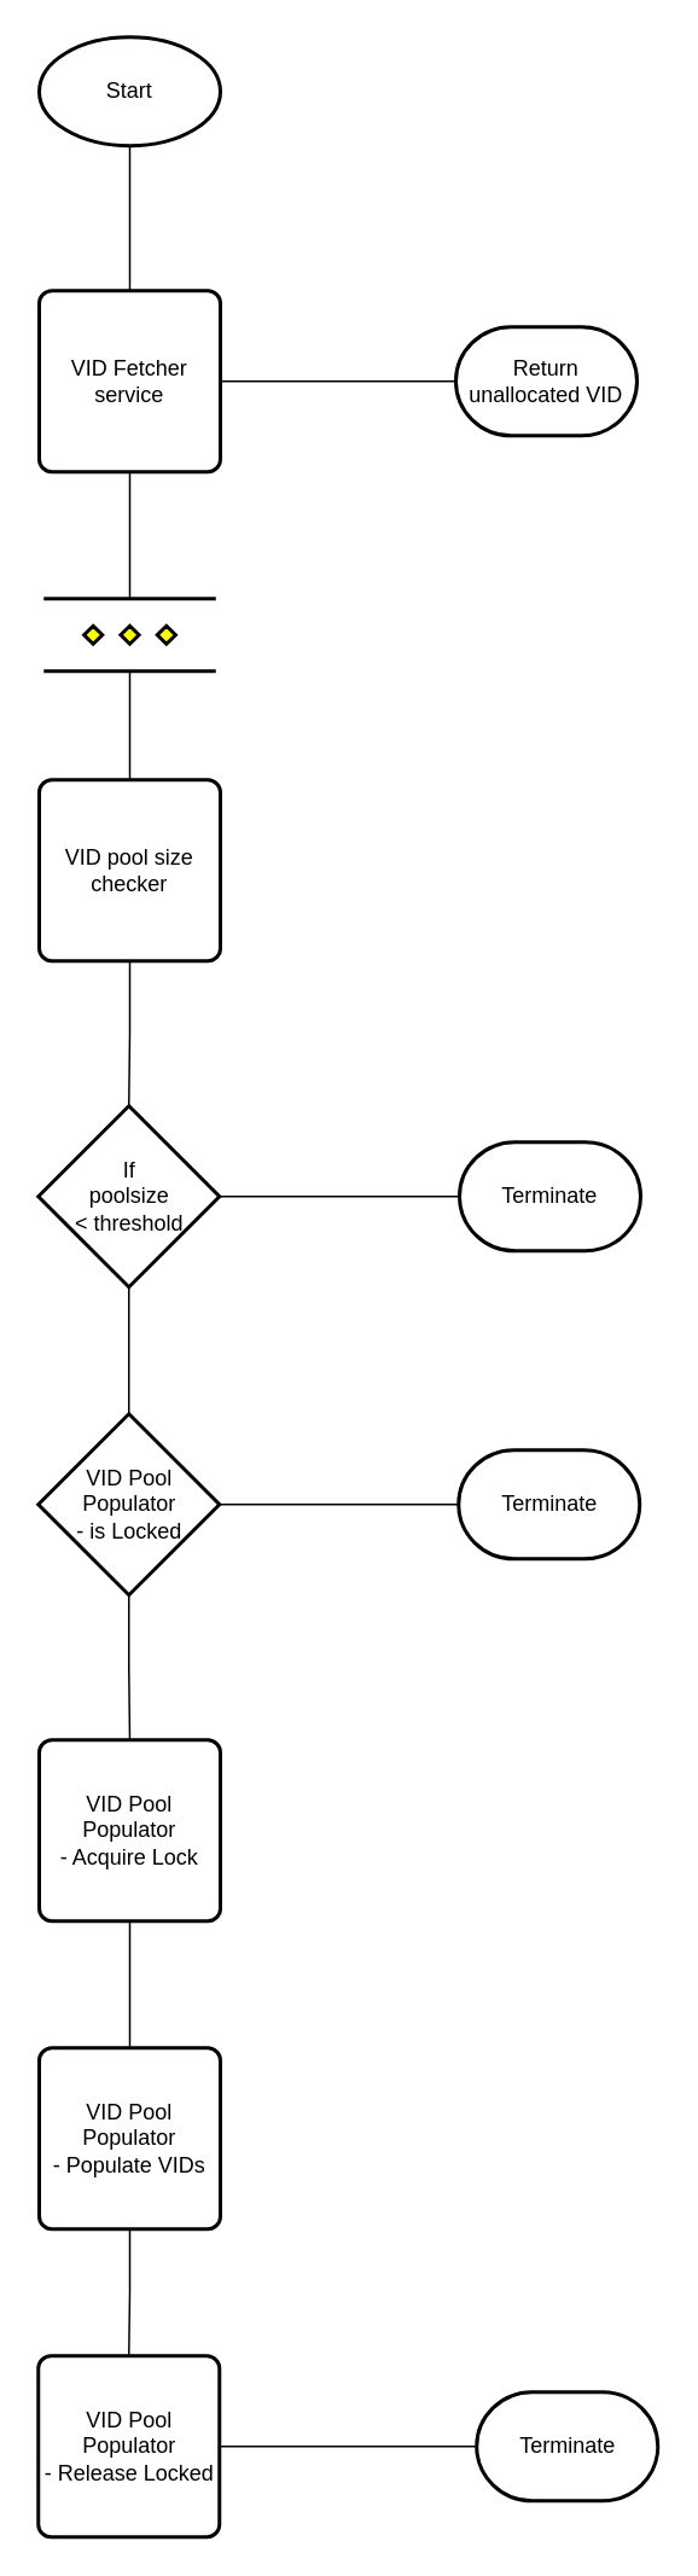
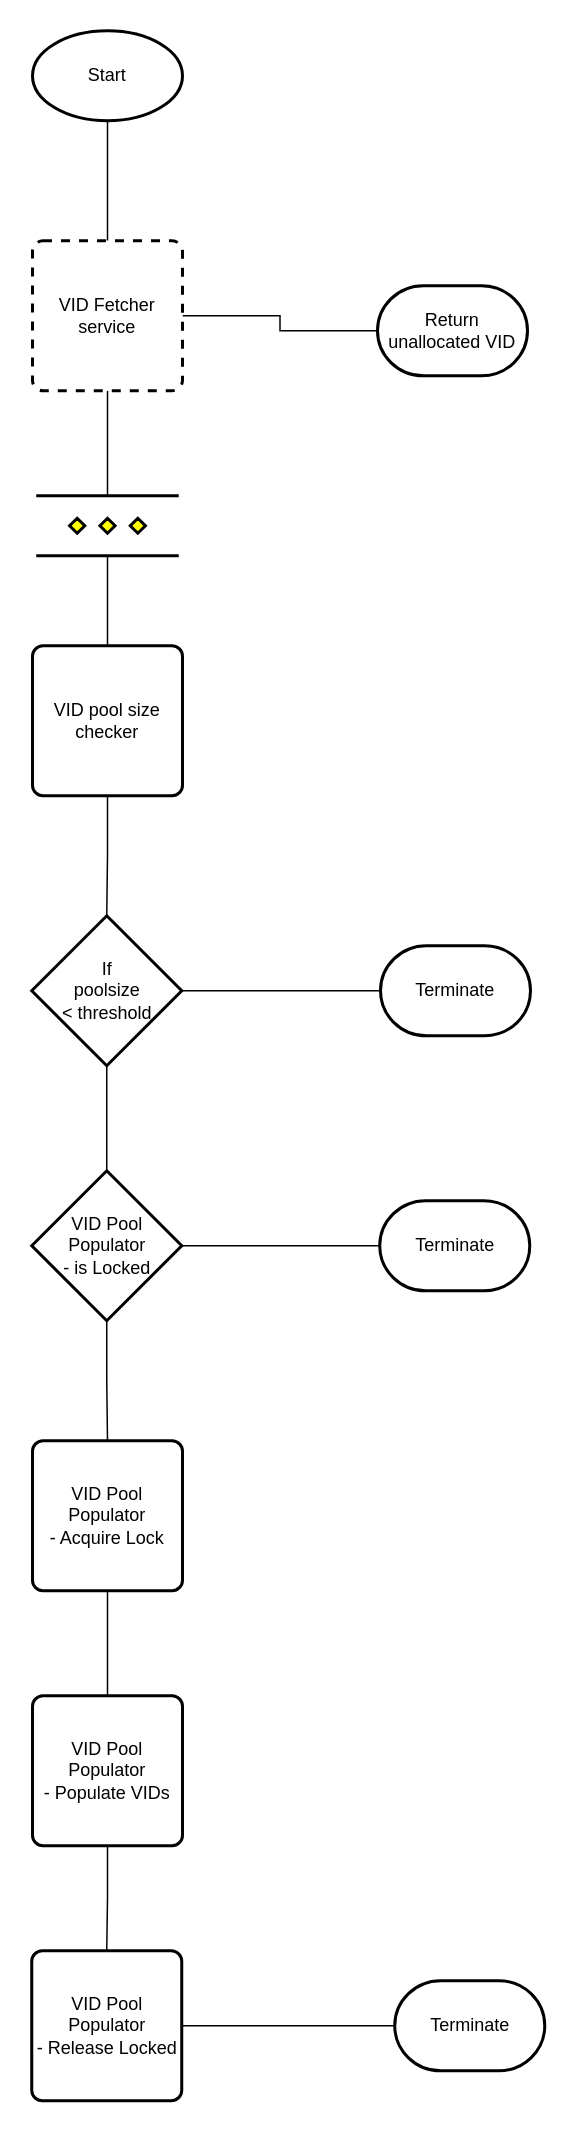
  <mxCell id="0" />
  <mxCell id="1" parent="0" />
  <mxCell id="2" style="edgeStyle=orthogonalEdgeStyle;rounded=0;orthogonalLoop=1;jettySize=auto;html=1;entryX=0.5;entryY=0;entryDx=0;entryDy=0;endArrow=none;endFill=0;" edge="1" parent="1" source="3" target="6"><mxGeometry relative="1" as="geometry" /></mxCell>
  <mxCell id="3" value="Start" style="strokeWidth=2;html=1;shape=mxgraph.flowchart.start_1;whiteSpace=wrap;" vertex="1" parent="1"><mxGeometry x="21" y="20" width="100" height="60" as="geometry" /></mxCell>
  <mxCell id="4" style="edgeStyle=orthogonalEdgeStyle;rounded=0;orthogonalLoop=1;jettySize=auto;html=1;entryX=0;entryY=0.5;entryDx=0;entryDy=0;entryPerimeter=0;endArrow=none;endFill=0;" edge="1" parent="1" source="6" target="16"><mxGeometry relative="1" as="geometry" /></mxCell>
  <mxCell id="5" style="edgeStyle=orthogonalEdgeStyle;rounded=0;orthogonalLoop=1;jettySize=auto;html=1;entryX=0.5;entryY=0;entryDx=0;entryDy=0;entryPerimeter=0;endArrow=none;endFill=0;" edge="1" parent="1" source="6" target="8"><mxGeometry relative="1" as="geometry" /></mxCell>
- <mxCell id="6" value="VID Fetcher service" style="rounded=1;whiteSpace=wrap;html=1;absoluteArcSize=1;arcSize=14;strokeWidth=2;" vertex="1" parent="1"><mxGeometry x="21" y="160" width="100" height="100" as="geometry" /></mxCell>
+ <mxCell id="6" value="VID Fetcher service" style="rounded=1;whiteSpace=wrap;html=1;absoluteArcSize=1;arcSize=14;strokeWidth=2;dashed=1;" vertex="1" parent="1"><mxGeometry x="21" y="160" width="100" height="100" as="geometry" /></mxCell>
  <mxCell id="7" style="edgeStyle=orthogonalEdgeStyle;rounded=0;orthogonalLoop=1;jettySize=auto;html=1;entryX=0.5;entryY=0;entryDx=0;entryDy=0;endArrow=none;endFill=0;" edge="1" parent="1" source="8" target="10"><mxGeometry relative="1" as="geometry" /></mxCell>
  <mxCell id="8" value="" style="verticalLabelPosition=bottom;verticalAlign=top;html=1;strokeWidth=2;shape=mxgraph.flowchart.parallel_mode;pointerEvents=1" vertex="1" parent="1"><mxGeometry x="23.5" y="330" width="95" height="40" as="geometry" /></mxCell>
  <mxCell id="9" style="edgeStyle=orthogonalEdgeStyle;rounded=0;orthogonalLoop=1;jettySize=auto;html=1;entryX=0.5;entryY=0;entryDx=0;entryDy=0;entryPerimeter=0;endArrow=none;endFill=0;" edge="1" parent="1" source="10" target="13"><mxGeometry relative="1" as="geometry" /></mxCell>
  <mxCell id="10" value="&lt;span style=&quot;white-space: normal&quot;&gt;VID pool size checker&lt;/span&gt;" style="rounded=1;whiteSpace=wrap;html=1;absoluteArcSize=1;arcSize=14;strokeWidth=2;" vertex="1" parent="1"><mxGeometry x="21" y="430" width="100" height="100" as="geometry" /></mxCell>
  <mxCell id="11" style="edgeStyle=orthogonalEdgeStyle;rounded=0;orthogonalLoop=1;jettySize=auto;html=1;entryX=0.5;entryY=0;entryDx=0;entryDy=0;entryPerimeter=0;endArrow=none;endFill=0;" edge="1" parent="1" source="13" target="25"><mxGeometry relative="1" as="geometry" /></mxCell>
  <mxCell id="12" style="edgeStyle=orthogonalEdgeStyle;rounded=0;orthogonalLoop=1;jettySize=auto;html=1;endArrow=none;endFill=0;" edge="1" parent="1" source="13" target="17"><mxGeometry relative="1" as="geometry" /></mxCell>
  <mxCell id="13" value="If &lt;br&gt;poolsize&lt;br&gt;&amp;lt; threshold" style="strokeWidth=2;html=1;shape=mxgraph.flowchart.decision;whiteSpace=wrap;" vertex="1" parent="1"><mxGeometry x="20.5" y="610" width="100" height="100" as="geometry" /></mxCell>
  <mxCell id="14" style="edgeStyle=orthogonalEdgeStyle;rounded=0;orthogonalLoop=1;jettySize=auto;html=1;entryX=0.5;entryY=0;entryDx=0;entryDy=0;endArrow=none;endFill=0;" edge="1" parent="1" source="15" target="19"><mxGeometry relative="1" as="geometry" /></mxCell>
  <mxCell id="15" value="VID Pool Populator&lt;br&gt;- Acquire Lock" style="rounded=1;whiteSpace=wrap;html=1;absoluteArcSize=1;arcSize=14;strokeWidth=2;" vertex="1" parent="1"><mxGeometry x="21" y="960" width="100" height="100" as="geometry" /></mxCell>
- <mxCell id="16" value="Return unallocated VID" style="strokeWidth=2;html=1;shape=mxgraph.flowchart.terminator;whiteSpace=wrap;" vertex="1" parent="1"><mxGeometry x="251" y="180" width="100" height="60" as="geometry" /></mxCell>
+ <mxCell id="16" value="Return unallocated VID" style="strokeWidth=2;html=1;shape=mxgraph.flowchart.terminator;whiteSpace=wrap;" vertex="1" parent="1"><mxGeometry x="251" y="190" width="100" height="60" as="geometry" /></mxCell>
  <mxCell id="17" value="Terminate" style="strokeWidth=2;html=1;shape=mxgraph.flowchart.terminator;whiteSpace=wrap;" vertex="1" parent="1"><mxGeometry x="253" y="630" width="100" height="60" as="geometry" /></mxCell>
  <mxCell id="18" style="edgeStyle=orthogonalEdgeStyle;rounded=0;orthogonalLoop=1;jettySize=auto;html=1;entryX=0.5;entryY=0;entryDx=0;entryDy=0;endArrow=none;endFill=0;" edge="1" parent="1" source="19" target="22"><mxGeometry relative="1" as="geometry" /></mxCell>
  <mxCell id="19" value="&lt;span style=&quot;white-space: normal&quot;&gt;VID Pool Populator&lt;/span&gt;&lt;br style=&quot;white-space: normal&quot;&gt;&lt;span style=&quot;white-space: normal&quot;&gt;- Populate VIDs&lt;/span&gt;" style="rounded=1;whiteSpace=wrap;html=1;absoluteArcSize=1;arcSize=14;strokeWidth=2;" vertex="1" parent="1"><mxGeometry x="21" y="1130" width="100" height="100" as="geometry" /></mxCell>
  <mxCell id="20" value="Terminate" style="strokeWidth=2;html=1;shape=mxgraph.flowchart.terminator;whiteSpace=wrap;" vertex="1" parent="1"><mxGeometry x="262.5" y="1320" width="100" height="60" as="geometry" /></mxCell>
  <mxCell id="21" style="edgeStyle=orthogonalEdgeStyle;rounded=0;orthogonalLoop=1;jettySize=auto;html=1;entryX=0;entryY=0.5;entryDx=0;entryDy=0;entryPerimeter=0;endArrow=none;endFill=0;" edge="1" parent="1" source="22" target="20"><mxGeometry relative="1" as="geometry" /></mxCell>
  <mxCell id="22" value="&lt;span style=&quot;white-space: normal&quot;&gt;VID Pool Populator&lt;/span&gt;&lt;br style=&quot;white-space: normal&quot;&gt;&lt;span style=&quot;white-space: normal&quot;&gt;- Release Locked&lt;/span&gt;" style="rounded=1;whiteSpace=wrap;html=1;absoluteArcSize=1;arcSize=14;strokeWidth=2;" vertex="1" parent="1"><mxGeometry x="20.5" y="1300" width="100" height="100" as="geometry" /></mxCell>
  <mxCell id="23" style="edgeStyle=orthogonalEdgeStyle;rounded=0;orthogonalLoop=1;jettySize=auto;html=1;entryX=0;entryY=0.5;entryDx=0;entryDy=0;entryPerimeter=0;endArrow=none;endFill=0;" edge="1" parent="1" source="25" target="26"><mxGeometry relative="1" as="geometry" /></mxCell>
  <mxCell id="24" style="edgeStyle=orthogonalEdgeStyle;rounded=0;orthogonalLoop=1;jettySize=auto;html=1;entryX=0.5;entryY=0;entryDx=0;entryDy=0;endArrow=none;endFill=0;" edge="1" parent="1" source="25" target="15"><mxGeometry relative="1" as="geometry" /></mxCell>
  <mxCell id="25" value="&lt;span style=&quot;white-space: normal&quot;&gt;VID Pool Populator&lt;br&gt;&lt;/span&gt;- is Locked" style="strokeWidth=2;html=1;shape=mxgraph.flowchart.decision;whiteSpace=wrap;" vertex="1" parent="1"><mxGeometry x="20.5" y="780" width="100" height="100" as="geometry" /></mxCell>
  <mxCell id="26" value="Terminate" style="strokeWidth=2;html=1;shape=mxgraph.flowchart.terminator;whiteSpace=wrap;" vertex="1" parent="1"><mxGeometry x="252.5" y="800" width="100" height="60" as="geometry" /></mxCell>
